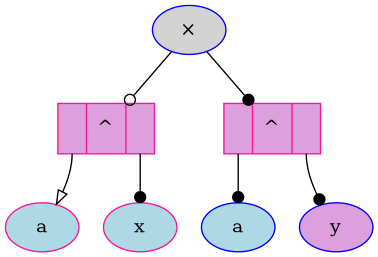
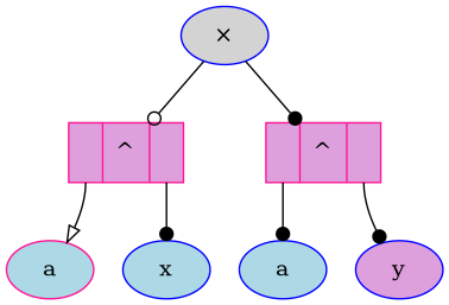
  strict digraph {
    node [style=filled fillcolor=lightblue color=deeppink]
    edge [arrowhead=dot]
    n1 [label=a]
    n2 [label=a color=blue]
-   n3 [label=x]
+   n3 [label=x color=blue]
    n4 [label=y fillcolor=plum color=blue]
    n5 [label="&times;" fillcolor=lightgrey color=blue]
    n6 [label="<0>|^|<1>" shape=record fillcolor=plum]
    n7 [label="<0>|^|<1>" shape=record fillcolor=plum]
    n5 -> n6 [arrowhead=odot]
    n5 -> n7
    n6 -> n1 [tailport=0 arrowhead=onormal]
    n6 -> n3 [tailport=1]
    n7 -> n2 [tailport=0]
    n7 -> n4 [tailport=1]
  }
